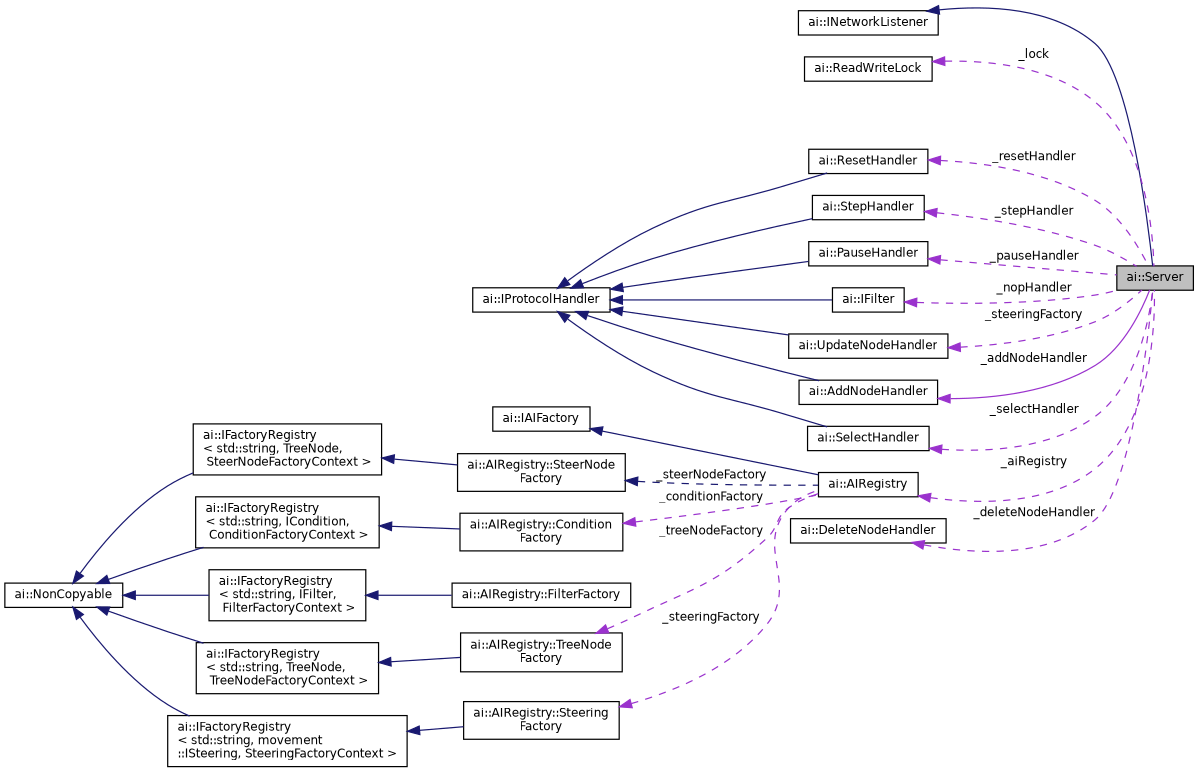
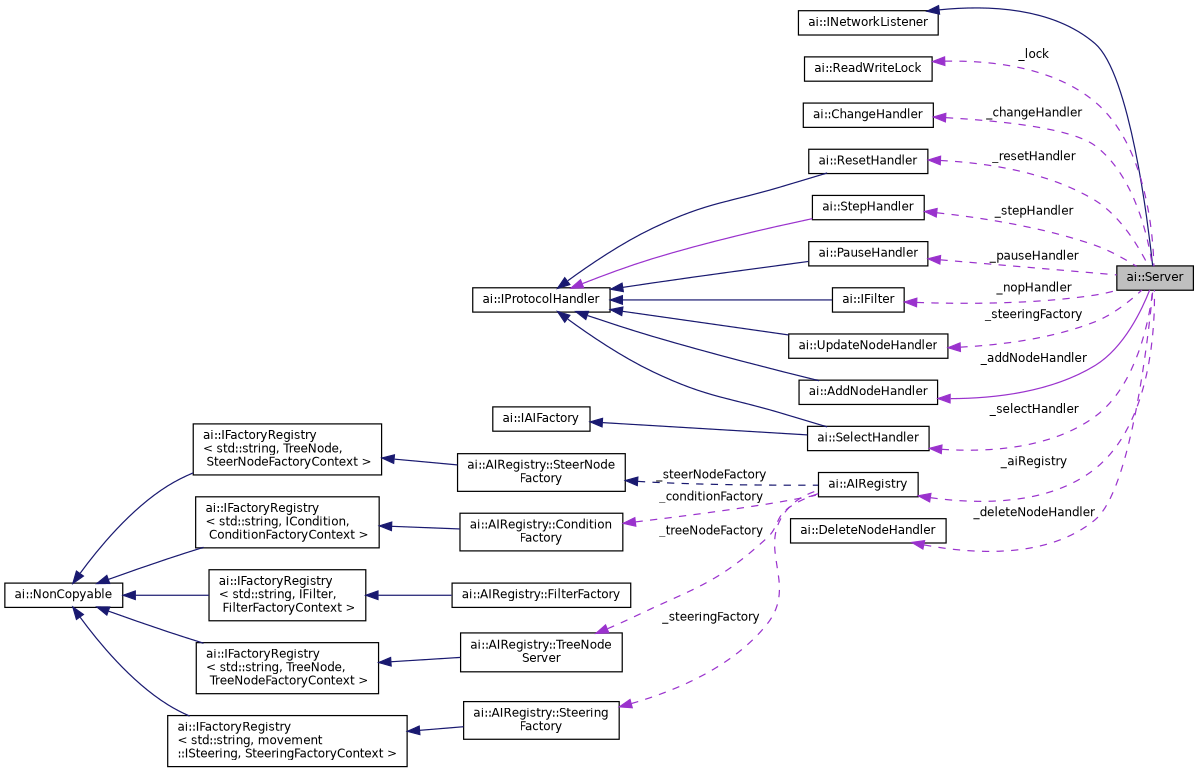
  digraph {
    rankdir=LR
    node [color=black fillcolor=white fontname=Helvetica fontsize=10 shape=record style=filled]
    edge [color=midnightblue dir=back fontname=Helvetica fontsize=10 labelfontname=Helvetica labelfontsize=10 style=solid]
    n1 [fillcolor=grey75 fontcolor=black height=0.2 label="ai::Server" width=0.4]
    n2 [height=0.2 label="ai::INetworkListener" width=0.4]
    n3 [height=0.2 label="ai::ReadWriteLock" width=0.4]
+   n4 [height=0.2 label="ai::ChangeHandler" width=0.4]
    n5 [height=0.2 label="ai::IProtocolHandler" width=0.4]
    n6 [height=0.2 label="ai::ResetHandler" width=0.4]
    n7 [height=0.2 label="ai::StepHandler" width=0.4]
    n8 [height=0.2 label="ai::PauseHandler" width=0.4]
    n9 [height=0.2 label="ai::IFilter" width=0.4]
    n10 [height=0.2 label="ai::UpdateNodeHandler" width=0.4]
    n11 [height=0.2 label="ai::AddNodeHandler" width=0.4]
    n12 [height=0.2 label="ai::SelectHandler" width=0.4]
    n13 [height=0.2 label="ai::DeleteNodeHandler" width=0.4]
    n14 [height=0.2 label="ai::AIRegistry" width=0.4]
    n15 [height=0.2 label="ai::IAIFactory" width=0.4]
    n16 [height=0.2 label="ai::AIRegistry::SteerNode\lFactory" width=0.4]
    n17 [height=0.2 label="ai::IFactoryRegistry\l\< std::string, TreeNode,\l SteerNodeFactoryContext \>" width=0.4]
    n18 [height=0.2 label="ai::NonCopyable" width=0.4]
    n19 [height=0.2 label="ai::IFactoryRegistry\l\< std::string, ICondition,\l ConditionFactoryContext \>" width=0.4]
    n20 [height=0.2 label="ai::IFactoryRegistry\l\< std::string, IFilter,\l FilterFactoryContext \>" width=0.4]
    n21 [height=0.2 label="ai::IFactoryRegistry\l\< std::string, TreeNode,\l TreeNodeFactoryContext \>" width=0.4]
    n22 [height=0.2 label="ai::IFactoryRegistry\l\< std::string, movement\l::ISteering, SteeringFactoryContext \>" width=0.4]
    n23 [height=0.2 label="ai::AIRegistry::Condition\lFactory" width=0.4]
    n24 [height=0.2 label="ai::AIRegistry::FilterFactory" width=0.4]
-   n25 [height=0.2 label="ai::AIRegistry::TreeNode\lFactory" width=0.4]
+   n25 [height=0.2 label="ai::AIRegistry::TreeNode\lServer" width=0.4]
    n26 [height=0.2 label="ai::AIRegistry::Steering\lFactory" width=0.4]
    n2 -> n1
    n3 -> n1 [color=darkorchid3 label=" _lock" style=dashed]
+   n4 -> n1 [color=darkorchid3 label=" _changeHandler" style=dashed]
    n5 -> n6
-   n5 -> n7
+   n5 -> n7 [color=darkorchid3]
    n5 -> n8
    n5 -> n9
    n5 -> n10
    n5 -> n11
    n5 -> n12
    n6 -> n1 [color=darkorchid3 label=" _resetHandler" style=dashed]
    n7 -> n1 [color=darkorchid3 label=" _stepHandler" style=dashed]
    n8 -> n1 [color=darkorchid3 label=" _pauseHandler" style=dashed]
    n9 -> n1 [color=darkorchid3 label=" _nopHandler" style=dashed]
    n10 -> n1 [color=darkorchid3 label=" _steeringFactory" style=dashed]
    n11 -> n1 [color=darkorchid3 label=" _addNodeHandler"]
    n12 -> n1 [color=darkorchid3 label=" _selectHandler" style=dashed]
    n13 -> n1 [color=darkorchid3 label=" _deleteNodeHandler" style=dashed]
    n14 -> n1 [color=darkorchid3 label=" _aiRegistry" style=dashed]
-   n15 -> n14
+   n15 -> n12
    n16 -> n14 [label=" _steerNodeFactory" style=dashed]
    n17 -> n16
    n18 -> n17
    n18 -> n19
    n18 -> n20
    n18 -> n21
    n18 -> n22
    n19 -> n23
    n20 -> n24
    n21 -> n25
    n22 -> n26
    n23 -> n14 [color=darkorchid3 label=" _conditionFactory" style=dashed]
    n25 -> n14 [color=darkorchid3 label=" _treeNodeFactory" style=dashed]
    n26 -> n14 [color=darkorchid3 label=" _steeringFactory" style=dashed]
  }
